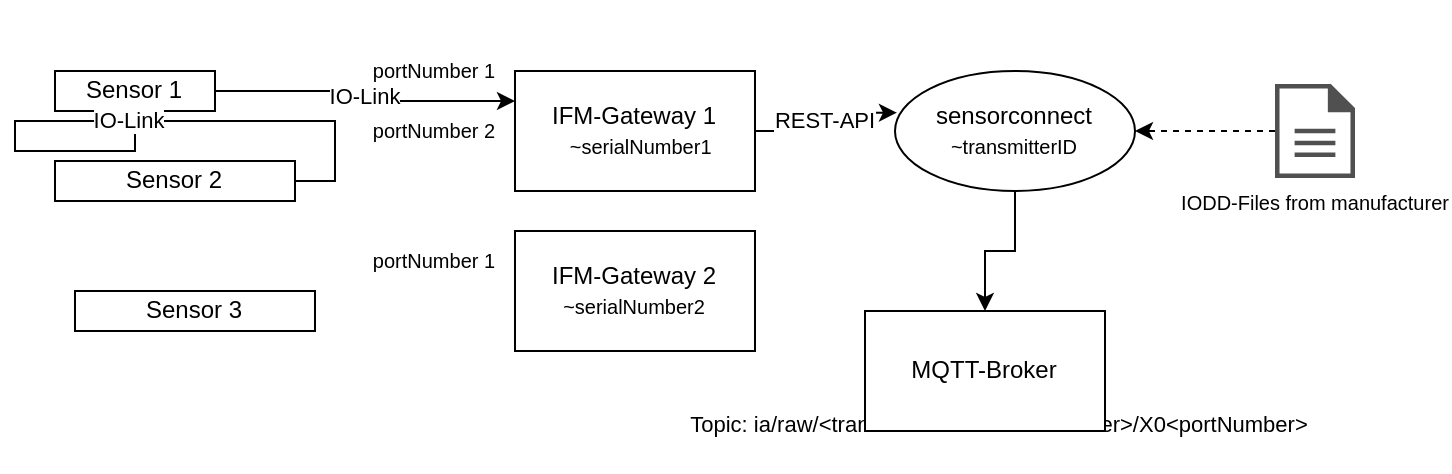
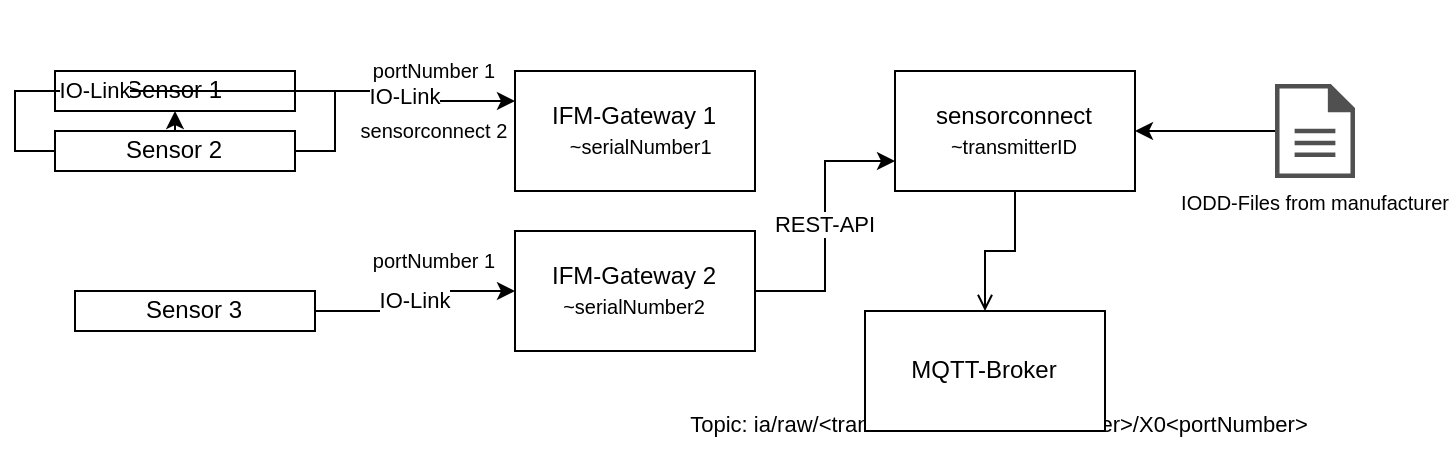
  <mxCell id="0" />
  <mxCell id="1" parent="0" />
- <mxCell id="2" value="&lt;span style=&quot;color: rgb(0 , 0 , 0) ; font-family: &amp;#34;helvetica&amp;#34; ; font-size: 11px ; font-style: normal ; font-weight: 400 ; letter-spacing: normal ; text-align: center ; text-indent: 0px ; text-transform: none ; word-spacing: 0px ; background-color: rgb(255 , 255 , 255) ; display: inline ; float: none&quot;&gt;MQTT-Message&lt;/span&gt;&lt;br style=&quot;color: rgb(0 , 0 , 0) ; font-family: &amp;#34;helvetica&amp;#34; ; font-size: 11px ; font-style: normal ; font-weight: 400 ; letter-spacing: normal ; text-align: center ; text-indent: 0px ; text-transform: none ; word-spacing: 0px&quot;&gt;&lt;span style=&quot;color: rgb(0 , 0 , 0) ; font-family: &amp;#34;helvetica&amp;#34; ; font-size: 11px ; font-style: normal ; font-weight: 400 ; letter-spacing: normal ; text-align: center ; text-indent: 0px ; text-transform: none ; word-spacing: 0px ; background-color: rgb(255 , 255 , 255) ; display: inline ; float: none&quot;&gt;Topic: ia/raw/&amp;lt;transmitterID&amp;gt;/&amp;lt;serialNumber&amp;gt;/X0&amp;lt;portNumber&amp;gt;&lt;/span&gt;" style="edgeStyle=orthogonalEdgeStyle;rounded=0;orthogonalLoop=1;jettySize=auto;html=1;exitX=0.5;exitY=1;exitDx=0;exitDy=0;entryX=0.5;entryY=0;entryDx=0;entryDy=0;" edge="1" parent="1" source="3" target="17"><mxGeometry y="80" relative="1" as="geometry"><mxPoint as="offset" /></mxGeometry></mxCell>
- <mxCell id="3" value="sensorconnect&lt;br&gt;&lt;font style=&quot;font-size: 10px&quot;&gt;~transmitterID&lt;/font&gt;" style="ellipse;whiteSpace=wrap;html=1;" vertex="1" parent="1"><mxGeometry x="440" y="35" width="120" height="60" as="geometry" /></mxCell>
- <mxCell id="4" value="REST-API" style="edgeStyle=orthogonalEdgeStyle;rounded=0;orthogonalLoop=1;jettySize=auto;html=1;exitX=1;exitY=0.5;exitDx=0;exitDy=0;entryX=0.008;entryY=0.347;entryDx=0;entryDy=0;entryPerimeter=0;" edge="1" parent="1" source="5" target="3"><mxGeometry relative="1" as="geometry" /></mxCell>
+ <mxCell id="2" value="&lt;span style=&quot;color: rgb(0 , 0 , 0) ; font-family: &amp;#34;helvetica&amp;#34; ; font-size: 11px ; font-style: normal ; font-weight: 400 ; letter-spacing: normal ; text-align: center ; text-indent: 0px ; text-transform: none ; word-spacing: 0px ; background-color: rgb(255 , 255 , 255) ; display: inline ; float: none&quot;&gt;MQTT-Message&lt;/span&gt;&lt;br style=&quot;color: rgb(0 , 0 , 0) ; font-family: &amp;#34;helvetica&amp;#34; ; font-size: 11px ; font-style: normal ; font-weight: 400 ; letter-spacing: normal ; text-align: center ; text-indent: 0px ; text-transform: none ; word-spacing: 0px&quot;&gt;&lt;span style=&quot;color: rgb(0 , 0 , 0) ; font-family: &amp;#34;helvetica&amp;#34; ; font-size: 11px ; font-style: normal ; font-weight: 400 ; letter-spacing: normal ; text-align: center ; text-indent: 0px ; text-transform: none ; word-spacing: 0px ; background-color: rgb(255 , 255 , 255) ; display: inline ; float: none&quot;&gt;Topic: ia/raw/&amp;lt;transmitterID&amp;gt;/&amp;lt;serialNumber&amp;gt;/X0&amp;lt;portNumber&amp;gt;&lt;/span&gt;" style="edgeStyle=orthogonalEdgeStyle;rounded=0;orthogonalLoop=1;jettySize=auto;html=1;exitX=0.5;exitY=1;exitDx=0;exitDy=0;entryX=0.5;entryY=0;entryDx=0;entryDy=0;endArrow=open;" edge="1" parent="1" source="3" target="17"><mxGeometry y="80" relative="1" as="geometry"><mxPoint as="offset" /></mxGeometry></mxCell>
+ <mxCell id="3" value="sensorconnect&lt;br&gt;&lt;font style=&quot;font-size: 10px&quot;&gt;~transmitterID&lt;/font&gt;" style="rounded=0;whiteSpace=wrap;html=1;" vertex="1" parent="1"><mxGeometry x="440" y="35" width="120" height="60" as="geometry" /></mxCell>
  <mxCell id="5" value="IFM-Gateway 1&lt;br&gt;&amp;nbsp; &lt;font style=&quot;font-size: 10px&quot;&gt;~serialNumber1&lt;/font&gt;" style="rounded=0;whiteSpace=wrap;html=1;" vertex="1" parent="1"><mxGeometry x="250" y="35" width="120" height="60" as="geometry" /></mxCell>
+ <mxCell id="6" value="REST-API" style="edgeStyle=orthogonalEdgeStyle;rounded=0;orthogonalLoop=1;jettySize=auto;html=1;entryX=0;entryY=0.75;entryDx=0;entryDy=0;" edge="1" parent="1" source="7" target="3"><mxGeometry relative="1" as="geometry" /></mxCell>
  <mxCell id="7" value="IFM-Gateway 2&lt;br&gt;&lt;font style=&quot;font-size: 10px&quot;&gt;~serialNumber2&lt;/font&gt;" style="rounded=0;whiteSpace=wrap;html=1;" vertex="1" parent="1"><mxGeometry x="250" y="115" width="120" height="60" as="geometry" /></mxCell>
  <mxCell id="8" value="IO-Link" style="edgeStyle=orthogonalEdgeStyle;rounded=0;orthogonalLoop=1;jettySize=auto;html=1;exitX=1;exitY=0.5;exitDx=0;exitDy=0;entryX=0;entryY=0.25;entryDx=0;entryDy=0;" edge="1" parent="1" source="9" target="5"><mxGeometry relative="1" as="geometry" /></mxCell>
- <mxCell id="9" value="Sensor 1" style="rounded=0;whiteSpace=wrap;html=1;" vertex="1" parent="1"><mxGeometry x="20" y="35" width="80" height="20" as="geometry" /></mxCell>
+ <mxCell id="9" value="Sensor 1" style="rounded=0;whiteSpace=wrap;html=1;" vertex="1" parent="1"><mxGeometry x="20" y="35" width="120" height="20" as="geometry" /></mxCell>
  <mxCell id="10" value="IO-Link" style="edgeStyle=orthogonalEdgeStyle;rounded=0;orthogonalLoop=1;jettySize=auto;html=1;exitX=1;exitY=0.5;exitDx=0;exitDy=0;" edge="1" parent="1" source="11" target="9"><mxGeometry relative="1" as="geometry" /></mxCell>
- <mxCell id="11" value="Sensor 2" style="rounded=0;whiteSpace=wrap;html=1;" vertex="1" parent="1"><mxGeometry x="20" y="80" width="120" height="20" as="geometry" /></mxCell>
+ <mxCell id="11" value="Sensor 2" style="rounded=0;whiteSpace=wrap;html=1;" vertex="1" parent="1"><mxGeometry x="20" y="65" width="120" height="20" as="geometry" /></mxCell>
+ <mxCell id="12" value="IO-Link" style="edgeStyle=orthogonalEdgeStyle;rounded=0;orthogonalLoop=1;jettySize=auto;html=1;exitX=1;exitY=0.5;exitDx=0;exitDy=0;entryX=0;entryY=0.5;entryDx=0;entryDy=0;" edge="1" parent="1" source="13" target="7"><mxGeometry relative="1" as="geometry" /></mxCell>
  <mxCell id="13" value="Sensor 3" style="rounded=0;whiteSpace=wrap;html=1;" vertex="1" parent="1"><mxGeometry x="30" y="145" width="120" height="20" as="geometry" /></mxCell>
  <mxCell id="14" value="&lt;font style=&quot;font-size: 10px&quot;&gt;portNumber 1&lt;/font&gt;" style="text;html=1;strokeColor=none;fillColor=none;align=center;verticalAlign=middle;whiteSpace=wrap;rounded=0;" vertex="1" parent="1"><mxGeometry x="160" y="20" width="100" height="30" as="geometry" /></mxCell>
- <mxCell id="15" value="&lt;font style=&quot;font-size: 10px&quot;&gt;portNumber 2&lt;/font&gt;" style="text;html=1;strokeColor=none;fillColor=none;align=center;verticalAlign=middle;whiteSpace=wrap;rounded=0;" vertex="1" parent="1"><mxGeometry x="160" y="50" width="100" height="30" as="geometry" /></mxCell>
+ <mxCell id="15" value="&lt;font style=&quot;font-size: 10px&quot;&gt;sensorconnect 2&lt;/font&gt;" style="text;html=1;strokeColor=none;fillColor=none;align=center;verticalAlign=middle;whiteSpace=wrap;rounded=0;" vertex="1" parent="1"><mxGeometry x="160" y="50" width="100" height="30" as="geometry" /></mxCell>
  <mxCell id="16" value="&lt;font style=&quot;font-size: 10px&quot;&gt;portNumber 1&lt;/font&gt;" style="text;html=1;strokeColor=none;fillColor=none;align=center;verticalAlign=middle;whiteSpace=wrap;rounded=0;" vertex="1" parent="1"><mxGeometry x="160" y="115" width="100" height="30" as="geometry" /></mxCell>
  <mxCell id="17" value="MQTT-Broker" style="rounded=0;whiteSpace=wrap;html=1;" vertex="1" parent="1"><mxGeometry x="425" y="155" width="120" height="60" as="geometry" /></mxCell>
- <mxCell id="18" style="edgeStyle=orthogonalEdgeStyle;rounded=0;orthogonalLoop=1;jettySize=auto;html=1;fontSize=10;entryX=1;entryY=0.5;entryDx=0;entryDy=0;dashed=1;" edge="1" parent="1" source="19" target="3"><mxGeometry relative="1" as="geometry"><mxPoint x="500" y="32.714" as="targetPoint" /><Array as="points"><mxPoint x="610" y="65" /><mxPoint x="610" y="65" /></Array></mxGeometry></mxCell>
+ <mxCell id="18" style="edgeStyle=orthogonalEdgeStyle;rounded=0;orthogonalLoop=1;jettySize=auto;html=1;fontSize=10;entryX=1;entryY=0.5;entryDx=0;entryDy=0;" edge="1" parent="1" source="19" target="3"><mxGeometry relative="1" as="geometry"><mxPoint x="500" y="32.714" as="targetPoint" /><Array as="points"><mxPoint x="610" y="65" /><mxPoint x="610" y="65" /></Array></mxGeometry></mxCell>
  <mxCell id="19" value="IODD-Files from manufacturer" style="sketch=0;pointerEvents=1;shadow=0;dashed=0;html=1;strokeColor=none;fillColor=#505050;labelPosition=center;verticalLabelPosition=bottom;verticalAlign=top;outlineConnect=0;align=center;shape=mxgraph.office.concepts.document;fontSize=10;" vertex="1" parent="1"><mxGeometry x="630" y="41.5" width="40" height="47" as="geometry" /></mxCell>
